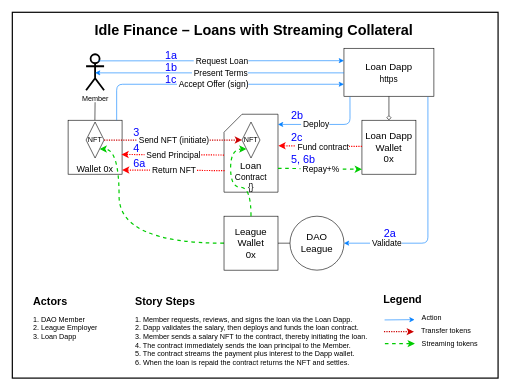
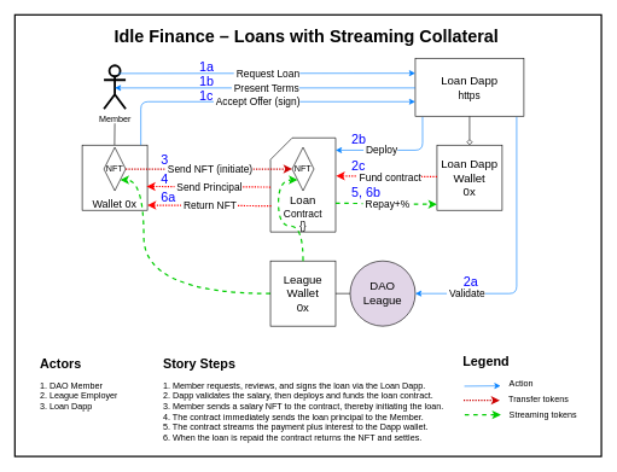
  <mxCell id="0" />
  <mxCell id="1" parent="0" />
  <mxCell id="2" value="" style="rounded=0;whiteSpace=wrap;html=1;strokeWidth=2;fillColor=none;strokeColor=default;" parent="1" vertex="1"><mxGeometry x="20" y="20" width="810" height="610" as="geometry" /></mxCell>
  <mxCell id="3" value="&lt;div style=&quot;font-size: 18px&quot; align=&quot;left&quot;&gt;&lt;font style=&quot;font-size: 18px&quot; color=&quot;#0000FF&quot;&gt;1a&lt;/font&gt;&lt;/div&gt;" style="text;html=1;strokeColor=none;fillColor=none;align=left;verticalAlign=middle;whiteSpace=wrap;rounded=0;" parent="1" vertex="1"><mxGeometry x="273" y="83" width="20" height="20" as="geometry" /></mxCell>
- <mxCell id="4" value="&lt;font style=&quot;font-size: 16px&quot;&gt;DAO League&lt;br&gt;&lt;/font&gt;" style="ellipse;whiteSpace=wrap;html=1;aspect=fixed;" parent="1" vertex="1"><mxGeometry x="483" y="360" width="90" height="90" as="geometry" /></mxCell>
+ <mxCell id="4" value="&lt;font style=&quot;font-size: 16px&quot;&gt;DAO League&lt;br&gt;&lt;/font&gt;" style="ellipse;whiteSpace=wrap;html=1;aspect=fixed;fillColor=#e1d5e7;" parent="1" vertex="1"><mxGeometry x="483" y="360" width="90" height="90" as="geometry" /></mxCell>
  <mxCell id="5" style="edgeStyle=orthogonalEdgeStyle;rounded=0;orthogonalLoop=1;jettySize=auto;html=1;exitX=0.5;exitY=1;exitDx=0;exitDy=0;entryX=0.5;entryY=0;entryDx=0;entryDy=0;startArrow=none;startFill=0;endArrow=diamond;endFill=0;" parent="1" source="6" target="21" edge="1"><mxGeometry relative="1" as="geometry" /></mxCell>
  <mxCell id="6" value="&lt;font style=&quot;font-size: 16px&quot;&gt;Loan Dapp&lt;br&gt;&lt;font style=&quot;font-size: 14px&quot;&gt;https&lt;/font&gt;&lt;/font&gt;" style="rounded=0;whiteSpace=wrap;html=1;" parent="1" vertex="1"><mxGeometry x="573" y="80" width="150" height="80" as="geometry" /></mxCell>
  <mxCell id="7" value="&lt;b&gt;&lt;font style=&quot;font-size: 18px&quot;&gt;Legend&lt;/font&gt;&lt;/b&gt;" style="text;html=1;strokeColor=none;fillColor=none;align=center;verticalAlign=middle;whiteSpace=wrap;rounded=0;" parent="1" vertex="1"><mxGeometry x="650.75" y="490" width="40" height="20" as="geometry" /></mxCell>
  <mxCell id="8" value="" style="endArrow=classic;html=1;dashed=1;strokeColor=#00CC00;strokeWidth=2;" parent="1" edge="1"><mxGeometry width="50" height="50" relative="1" as="geometry"><mxPoint x="641.25" y="572.5" as="sourcePoint" /><mxPoint x="691.25" y="572.5" as="targetPoint" /></mxGeometry></mxCell>
  <mxCell id="9" value="&lt;div align=&quot;left&quot;&gt;Streaming tokens&lt;/div&gt;" style="text;html=1;strokeColor=none;fillColor=none;align=left;verticalAlign=middle;whiteSpace=wrap;rounded=0;" parent="1" vertex="1"><mxGeometry x="701.25" y="563" width="99" height="20" as="geometry" /></mxCell>
  <mxCell id="10" value="" style="endArrow=classic;html=1;strokeColor=#007FFF;" parent="1" edge="1"><mxGeometry width="50" height="50" relative="1" as="geometry"><mxPoint x="640.75" y="533" as="sourcePoint" /><mxPoint x="690.75" y="532.5" as="targetPoint" /></mxGeometry></mxCell>
  <mxCell id="11" value="&lt;div&gt;Action&lt;/div&gt;" style="text;html=1;strokeColor=none;fillColor=none;align=left;verticalAlign=middle;whiteSpace=wrap;rounded=0;" parent="1" vertex="1"><mxGeometry x="700.75" y="520" width="40" height="20" as="geometry" /></mxCell>
  <mxCell id="12" value="" style="endArrow=classic;html=1;strokeColor=#CC0000;strokeWidth=2;dashed=1;dashPattern=1 1;" parent="1" edge="1"><mxGeometry width="50" height="50" relative="1" as="geometry"><mxPoint x="639.75" y="552.5" as="sourcePoint" /><mxPoint x="689.75" y="552.5" as="targetPoint" /></mxGeometry></mxCell>
  <mxCell id="13" value="Transfer tokens" style="text;html=1;strokeColor=none;fillColor=none;align=left;verticalAlign=middle;whiteSpace=wrap;rounded=0;" parent="1" vertex="1"><mxGeometry x="699.75" y="542" width="93.25" height="20" as="geometry" /></mxCell>
  <mxCell id="14" style="edgeStyle=orthogonalEdgeStyle;rounded=0;orthogonalLoop=1;jettySize=auto;html=1;entryX=0.5;entryY=0;entryDx=0;entryDy=0;startArrow=none;startFill=0;endArrow=none;endFill=0;" parent="1" edge="1"><mxGeometry relative="1" as="geometry"><mxPoint x="158" y="170" as="sourcePoint" /><mxPoint x="157.67" y="199.98" as="targetPoint" /></mxGeometry></mxCell>
  <mxCell id="15" value="Member" style="shape=umlActor;verticalLabelPosition=bottom;verticalAlign=top;html=1;outlineConnect=0;hachureGap=4;pointerEvents=0;strokeColor=default;strokeWidth=3;" parent="1" vertex="1"><mxGeometry x="143" y="90" width="30" height="60" as="geometry" /></mxCell>
  <mxCell id="16" value="&lt;font style=&quot;font-size: 15px&quot;&gt;&lt;br&gt;&lt;br&gt;&lt;br&gt;&lt;br&gt;Wallet 0x&lt;/font&gt;&lt;font style=&quot;font-size: 15px&quot;&gt;&lt;font style=&quot;font-size: 15px&quot;&gt;&lt;br&gt;&lt;/font&gt;&lt;/font&gt;" style="rounded=0;whiteSpace=wrap;html=1;" parent="1" vertex="1"><mxGeometry x="113" y="199.98" width="90" height="90" as="geometry" /></mxCell>
  <mxCell id="17" value="NFT" style="rhombus;whiteSpace=wrap;html=1;hachureGap=4;pointerEvents=0;strokeColor=default;strokeWidth=1;" parent="1" vertex="1"><mxGeometry x="143" y="203" width="30" height="60" as="geometry" /></mxCell>
  <mxCell id="18" value="&lt;font style=&quot;font-size: 16px&quot;&gt;&lt;br&gt;&lt;br&gt;&lt;br&gt;&lt;br&gt;Loan&lt;br&gt;&lt;/font&gt;&lt;div style=&quot;font-size: 14px&quot;&gt;&lt;font style=&quot;font-size: 14px&quot;&gt;Contract&lt;br&gt;{}&lt;/font&gt;&lt;br&gt;&lt;/div&gt;" style="shape=card;whiteSpace=wrap;html=1;hachureGap=4;pointerEvents=0;strokeColor=default;strokeWidth=1;" parent="1" vertex="1"><mxGeometry x="373" y="190" width="90" height="130" as="geometry" /></mxCell>
  <mxCell id="19" value="&lt;h1 align=&quot;center&quot;&gt;Idle Finance – Loans with Streaming Collateral&lt;br&gt;&lt;/h1&gt;&lt;p align=&quot;center&quot;&gt;&lt;br&gt;&lt;br&gt;&lt;/p&gt;" style="text;html=1;strokeColor=none;fillColor=none;spacing=5;spacingTop=-20;whiteSpace=wrap;overflow=hidden;rounded=0;hachureGap=4;pointerEvents=0;align=center;" parent="1" vertex="1"><mxGeometry x="23" y="30" width="800" height="40" as="geometry" /></mxCell>
  <mxCell id="20" value="&amp;nbsp;&lt;font style=&quot;font-size: 14px&quot;&gt;Present Terms&lt;br&gt;&lt;/font&gt;" style="endArrow=none;html=1;strokeColor=#007FFF;exitX=0.5;exitY=0.5;exitDx=0;exitDy=0;exitPerimeter=0;startArrow=classic;startFill=1;endFill=0;" parent="1" edge="1"><mxGeometry width="50" height="50" relative="1" as="geometry"><mxPoint x="158" y="121" as="sourcePoint" /><mxPoint x="573" y="121" as="targetPoint" /></mxGeometry></mxCell>
  <mxCell id="21" value="&lt;font style=&quot;font-size: 16px&quot;&gt;&lt;font style=&quot;font-size: 16px&quot;&gt;Loan Dapp Wallet&lt;/font&gt;&lt;br&gt;0x&lt;/font&gt;&lt;font style=&quot;font-size: 16px&quot;&gt;&lt;font style=&quot;font-size: 16px&quot;&gt;&lt;br&gt;&lt;/font&gt;&lt;/font&gt;" style="rounded=0;whiteSpace=wrap;html=1;" parent="1" vertex="1"><mxGeometry x="603" y="200" width="90" height="90" as="geometry" /></mxCell>
  <mxCell id="22" value="&amp;nbsp;&lt;font style=&quot;font-size: 14px&quot;&gt;Deploy &lt;br&gt;&lt;/font&gt;" style="endArrow=classic;html=1;strokeColor=#007FFF;exitX=0.067;exitY=1.013;exitDx=0;exitDy=0;exitPerimeter=0;edgeStyle=orthogonalEdgeStyle;" parent="1" source="6" target="18" edge="1"><mxGeometry x="0.255" width="50" height="50" relative="1" as="geometry"><mxPoint x="173" y="370" as="sourcePoint" /><mxPoint x="476" y="207" as="targetPoint" /><Array as="points"><mxPoint x="583" y="207" /></Array><mxPoint as="offset" /></mxGeometry></mxCell>
  <mxCell id="23" value="" style="endArrow=classic;html=1;strokeColor=#FF0000;exitX=0;exitY=0.5;exitDx=0;exitDy=0;entryX=1.007;entryY=0.367;entryDx=0;entryDy=0;entryPerimeter=0;strokeWidth=2;dashed=1;dashPattern=1 1;" parent="1" edge="1"><mxGeometry width="50" height="50" relative="1" as="geometry"><mxPoint x="603" y="243.58" as="sourcePoint" /><mxPoint x="463.63" y="242.61" as="targetPoint" /></mxGeometry></mxCell>
  <mxCell id="24" value="&amp;nbsp;&lt;font style=&quot;font-size: 14px&quot;&gt;Fund contract &lt;br&gt;&lt;/font&gt;" style="edgeLabel;html=1;align=center;verticalAlign=middle;resizable=0;points=[];" parent="23" vertex="1" connectable="0"><mxGeometry x="-0.046" y="1" relative="1" as="geometry"><mxPoint as="offset" /></mxGeometry></mxCell>
  <mxCell id="25" value="&amp;nbsp;&lt;font style=&quot;font-size: 14px&quot;&gt;Send NFT (initiate) &lt;br&gt;&lt;/font&gt;" style="endArrow=classic;html=1;strokeColor=#CC0000;strokeWidth=2;dashed=1;dashPattern=1 1;exitX=1;exitY=0.5;exitDx=0;exitDy=0;entryX=0;entryY=0.5;entryDx=0;entryDy=0;" parent="1" source="17" target="26" edge="1"><mxGeometry width="50" height="50" relative="1" as="geometry"><mxPoint x="260.5" y="232.5" as="sourcePoint" /><mxPoint x="343" y="234" as="targetPoint" /></mxGeometry></mxCell>
  <mxCell id="26" value="NFT" style="rhombus;whiteSpace=wrap;html=1;hachureGap=4;pointerEvents=0;strokeColor=default;strokeWidth=1;" parent="1" vertex="1"><mxGeometry x="403" y="203" width="30" height="60" as="geometry" /></mxCell>
  <mxCell id="27" value="&amp;nbsp;&lt;font style=&quot;font-size: 14px&quot;&gt;Send Principal &lt;br&gt;&lt;/font&gt;" style="endArrow=classic;html=1;strokeColor=#FF0000;exitX=0.01;exitY=0.364;exitDx=0;exitDy=0;exitPerimeter=0;entryX=1;entryY=0.357;entryDx=0;entryDy=0;entryPerimeter=0;dashed=1;dashPattern=1 1;strokeWidth=2;" parent="1" edge="1"><mxGeometry width="50" height="50" relative="1" as="geometry"><mxPoint x="373" y="258.02" as="sourcePoint" /><mxPoint x="202" y="257.04" as="targetPoint" /></mxGeometry></mxCell>
  <mxCell id="28" value="" style="endArrow=classic;html=1;dashed=1;strokeColor=#00CC00;strokeWidth=2;entryX=1;entryY=1;entryDx=0;entryDy=0;edgeStyle=orthogonalEdgeStyle;curved=1;exitX=0;exitY=0.5;exitDx=0;exitDy=0;" parent="1" source="38" target="17" edge="1"><mxGeometry width="50" height="50" relative="1" as="geometry"><mxPoint x="418" y="360" as="sourcePoint" /><mxPoint x="662" y="389.5" as="targetPoint" /><Array as="points"><mxPoint x="198" y="405" /><mxPoint x="198" y="248" /></Array></mxGeometry></mxCell>
  <mxCell id="29" value="&amp;nbsp;&lt;font style=&quot;font-size: 14px&quot;&gt;Repay+%&lt;/font&gt;" style="endArrow=classic;html=1;dashed=1;strokeColor=#00CC00;strokeWidth=2;exitX=1;exitY=0.613;exitDx=0;exitDy=0;exitPerimeter=0;entryX=0;entryY=0.788;entryDx=0;entryDy=0;entryPerimeter=0;" parent="1" edge="1"><mxGeometry width="50" height="50" relative="1" as="geometry"><mxPoint x="463" y="280.17" as="sourcePoint" /><mxPoint x="603" y="281.8" as="targetPoint" /></mxGeometry></mxCell>
  <mxCell id="30" value="&lt;font style=&quot;font-size: 18px&quot; color=&quot;#0000FF&quot;&gt;2b&lt;/font&gt;" style="text;html=1;strokeColor=none;fillColor=none;align=left;verticalAlign=middle;whiteSpace=wrap;rounded=0;" parent="1" vertex="1"><mxGeometry x="483" y="183" width="30" height="20" as="geometry" /></mxCell>
  <mxCell id="31" value="&lt;font style=&quot;font-size: 18px&quot; color=&quot;#0000FF&quot;&gt;2c&lt;/font&gt;" style="text;html=1;strokeColor=none;fillColor=none;align=left;verticalAlign=middle;whiteSpace=wrap;rounded=0;" parent="1" vertex="1"><mxGeometry x="483" y="218.88" width="30" height="20" as="geometry" /></mxCell>
  <mxCell id="32" value="&lt;font style=&quot;font-size: 18px&quot; color=&quot;#0000FF&quot;&gt;3&lt;/font&gt;" style="text;html=1;strokeColor=none;fillColor=none;align=left;verticalAlign=middle;whiteSpace=wrap;rounded=0;" parent="1" vertex="1"><mxGeometry x="219.75" y="205.98" width="20" height="30" as="geometry" /></mxCell>
  <mxCell id="33" value="&lt;font style=&quot;font-size: 18px&quot; color=&quot;#0000FF&quot;&gt;4&lt;/font&gt;" style="text;html=1;strokeColor=none;fillColor=none;align=left;verticalAlign=middle;whiteSpace=wrap;rounded=0;" parent="1" vertex="1"><mxGeometry x="219.75" y="237.52" width="20" height="20" as="geometry" /></mxCell>
  <mxCell id="34" value="&lt;font style=&quot;font-size: 18px&quot; color=&quot;#0000FF&quot;&gt;5, 6b&lt;/font&gt;" style="text;html=1;strokeColor=none;fillColor=none;align=left;verticalAlign=middle;whiteSpace=wrap;rounded=0;" parent="1" vertex="1"><mxGeometry x="483" y="255.52" width="60" height="20" as="geometry" /></mxCell>
  <mxCell id="35" value="&lt;h1 style=&quot;font-size: 18px&quot;&gt;Story Steps&lt;br&gt;&lt;/h1&gt;&lt;p&gt;1. Member requests, reviews, and signs the loan via the Loan Dapp.&lt;br&gt;2. Dapp validates the salary, then deploys and funds the loan contract. &lt;br&gt;3. Member sends a salary NFT to the contract, thereby initiating the loan.&lt;br&gt;4. The contract immediately sends the loan principal to the Member. &lt;br&gt;5. The contract streams the payment plus interest to the Dapp wallet.&lt;br&gt;6. When the loan is repaid the contract returns the  NFT and settles.&lt;br&gt;&lt;/p&gt;" style="text;html=1;strokeColor=none;fillColor=none;spacing=5;spacingTop=-20;whiteSpace=wrap;overflow=hidden;rounded=0;hachureGap=4;pointerEvents=0;" parent="1" vertex="1"><mxGeometry x="219.75" y="490" width="401" height="130" as="geometry" /></mxCell>
  <mxCell id="36" value="&lt;h1 style=&quot;font-size: 18px&quot;&gt;Actors&lt;br&gt;&lt;/h1&gt;&lt;p&gt;1. DAO Member&lt;br&gt;2. League Employer&lt;br&gt;3. Loan Dapp&lt;br&gt;&lt;br&gt;&lt;/p&gt;" style="text;html=1;strokeColor=none;fillColor=none;spacing=5;spacingTop=-20;whiteSpace=wrap;overflow=hidden;rounded=0;hachureGap=4;pointerEvents=0;" parent="1" vertex="1"><mxGeometry x="49.75" y="490" width="170" height="120" as="geometry" /></mxCell>
  <mxCell id="37" style="edgeStyle=orthogonalEdgeStyle;rounded=0;orthogonalLoop=1;jettySize=auto;html=1;exitX=1;exitY=0.5;exitDx=0;exitDy=0;startArrow=none;startFill=0;endArrow=none;endFill=0;" parent="1" source="38" edge="1"><mxGeometry relative="1" as="geometry"><mxPoint x="483" y="405" as="targetPoint" /></mxGeometry></mxCell>
  <mxCell id="38" value="&lt;font style=&quot;font-size: 16px&quot;&gt;&lt;font style=&quot;font-size: 16px&quot;&gt;League Wallet&lt;/font&gt;&lt;br&gt;0x&lt;/font&gt;&lt;font style=&quot;font-size: 16px&quot;&gt;&lt;font style=&quot;font-size: 16px&quot;&gt;&lt;br&gt;&lt;/font&gt;&lt;/font&gt;" style="rounded=0;whiteSpace=wrap;html=1;" parent="1" vertex="1"><mxGeometry x="373" y="360" width="90" height="90" as="geometry" /></mxCell>
  <mxCell id="39" value="&amp;nbsp;&lt;font style=&quot;font-size: 14px&quot;&gt;Accept Offer (sign)&lt;br&gt;&lt;/font&gt;" style="endArrow=classic;html=1;strokeColor=#007FFF;edgeStyle=orthogonalEdgeStyle;entryX=0;entryY=0.75;entryDx=0;entryDy=0;" parent="1" target="6" edge="1"><mxGeometry width="50" height="50" relative="1" as="geometry"><mxPoint x="194" y="200" as="sourcePoint" /><mxPoint x="573" y="145" as="targetPoint" /><Array as="points"><mxPoint x="194" y="140" /></Array></mxGeometry></mxCell>
  <mxCell id="40" value="&amp;nbsp;&lt;font style=&quot;font-size: 14px&quot;&gt;Request Loan &lt;br&gt;&lt;/font&gt;" style="endArrow=classic;html=1;strokeColor=#007FFF;" parent="1" edge="1"><mxGeometry width="50" height="50" relative="1" as="geometry"><mxPoint x="163" y="101" as="sourcePoint" /><mxPoint x="573" y="100.67" as="targetPoint" /></mxGeometry></mxCell>
  <mxCell id="41" value="&amp;nbsp;&lt;font style=&quot;font-size: 14px&quot;&gt;Return NFT&lt;br&gt;&lt;/font&gt;" style="endArrow=classic;html=1;strokeColor=#FF0000;exitX=0.01;exitY=0.364;exitDx=0;exitDy=0;exitPerimeter=0;entryX=1;entryY=0.357;entryDx=0;entryDy=0;entryPerimeter=0;dashed=1;dashPattern=1 1;strokeWidth=2;" parent="1" edge="1"><mxGeometry width="50" height="50" relative="1" as="geometry"><mxPoint x="374" y="283.98" as="sourcePoint" /><mxPoint x="203" y="283" as="targetPoint" /></mxGeometry></mxCell>
  <mxCell id="42" value="&lt;font style=&quot;font-size: 18px&quot; color=&quot;#0000FF&quot;&gt;6a&lt;/font&gt;" style="text;html=1;strokeColor=none;fillColor=none;align=left;verticalAlign=middle;whiteSpace=wrap;rounded=0;" parent="1" vertex="1"><mxGeometry x="219.75" y="263" width="33.25" height="20" as="geometry" /></mxCell>
  <mxCell id="43" value="&lt;font style=&quot;font-size: 18px&quot; color=&quot;#0000FF&quot;&gt;1b&lt;/font&gt;" style="text;html=1;strokeColor=none;fillColor=none;align=left;verticalAlign=middle;whiteSpace=wrap;rounded=0;" parent="1" vertex="1"><mxGeometry x="273" y="103" width="30" height="20" as="geometry" /></mxCell>
  <mxCell id="44" value="&lt;font style=&quot;font-size: 18px&quot; color=&quot;#0000FF&quot;&gt;1c&lt;/font&gt;" style="text;html=1;strokeColor=none;fillColor=none;align=left;verticalAlign=middle;whiteSpace=wrap;rounded=0;" parent="1" vertex="1"><mxGeometry x="273" y="122" width="30" height="20" as="geometry" /></mxCell>
  <mxCell id="45" value="" style="endArrow=classic;html=1;dashed=1;strokeColor=#00CC00;strokeWidth=2;edgeStyle=orthogonalEdgeStyle;curved=1;entryX=0;entryY=1;entryDx=0;entryDy=0;exitX=0.5;exitY=0;exitDx=0;exitDy=0;" parent="1" target="26" edge="1" source="38"><mxGeometry width="50" height="50" relative="1" as="geometry"><mxPoint x="418" y="370" as="sourcePoint" /><mxPoint x="425.51" y="255.98" as="targetPoint" /><Array as="points"><mxPoint x="418" y="312" /><mxPoint x="384" y="312" /><mxPoint x="384" y="248" /></Array></mxGeometry></mxCell>
  <mxCell id="46" value="&amp;nbsp;&lt;font style=&quot;font-size: 14px&quot;&gt;Validate&lt;br&gt;&lt;/font&gt;" style="endArrow=classic;html=1;strokeColor=#007FFF;edgeStyle=orthogonalEdgeStyle;entryX=1;entryY=0.5;entryDx=0;entryDy=0;" edge="1" parent="1" target="4"><mxGeometry x="0.635" width="50" height="50" relative="1" as="geometry"><mxPoint x="713" y="161" as="sourcePoint" /><mxPoint x="581.2" y="415.96" as="targetPoint" /><Array as="points"><mxPoint x="713" y="405" /></Array><mxPoint as="offset" /></mxGeometry></mxCell>
  <mxCell id="47" value="&lt;font style=&quot;font-size: 18px&quot; color=&quot;#0000FF&quot;&gt;2a&lt;/font&gt;" style="text;html=1;strokeColor=none;fillColor=none;align=left;verticalAlign=middle;whiteSpace=wrap;rounded=0;" vertex="1" parent="1"><mxGeometry x="638" y="380" width="30" height="20" as="geometry" /></mxCell>
